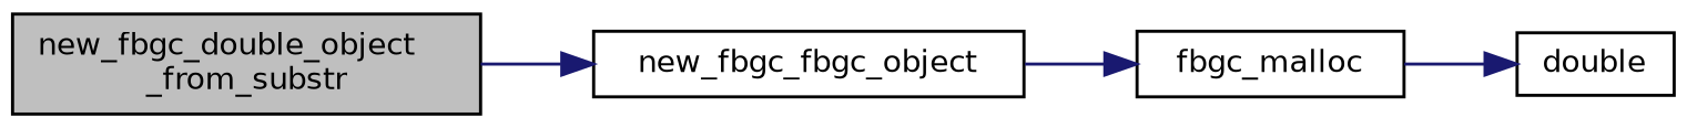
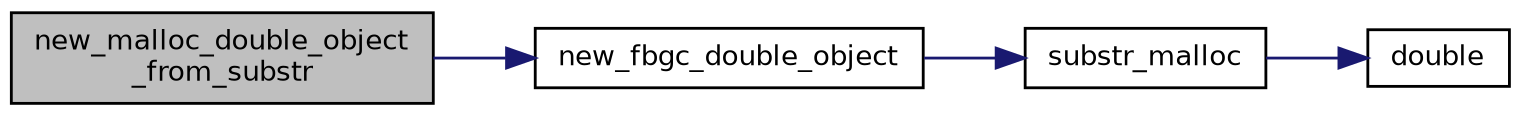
  digraph {
    rankdir=LR
    node [color=black fillcolor=white fontname=Helvetica fontsize=10 shape=record style=filled]
    edge [color=midnightblue fontname=Helvetica fontsize=10 labelfontname=Helvetica labelfontsize=10 style=solid]
-   n1 [fillcolor=grey75 fontcolor=black height=0.2 label="new_fbgc_double_object\l_from_substr" width=0.4]
-   n2 [height=0.2 label=new_fbgc_fbgc_object width=0.4]
-   n3 [height=0.2 label=fbgc_malloc width=0.4]
+   n1 [fillcolor=grey75 fontcolor=black height=0.2 label="new_malloc_double_object\l_from_substr" width=0.4]
+   n2 [height=0.2 label=new_fbgc_double_object width=0.4]
+   n3 [height=0.2 label=substr_malloc width=0.4]
    n4 [height=0.2 label=double width=0.4]
    n1 -> n2
    n2 -> n3
    n3 -> n4
  }
